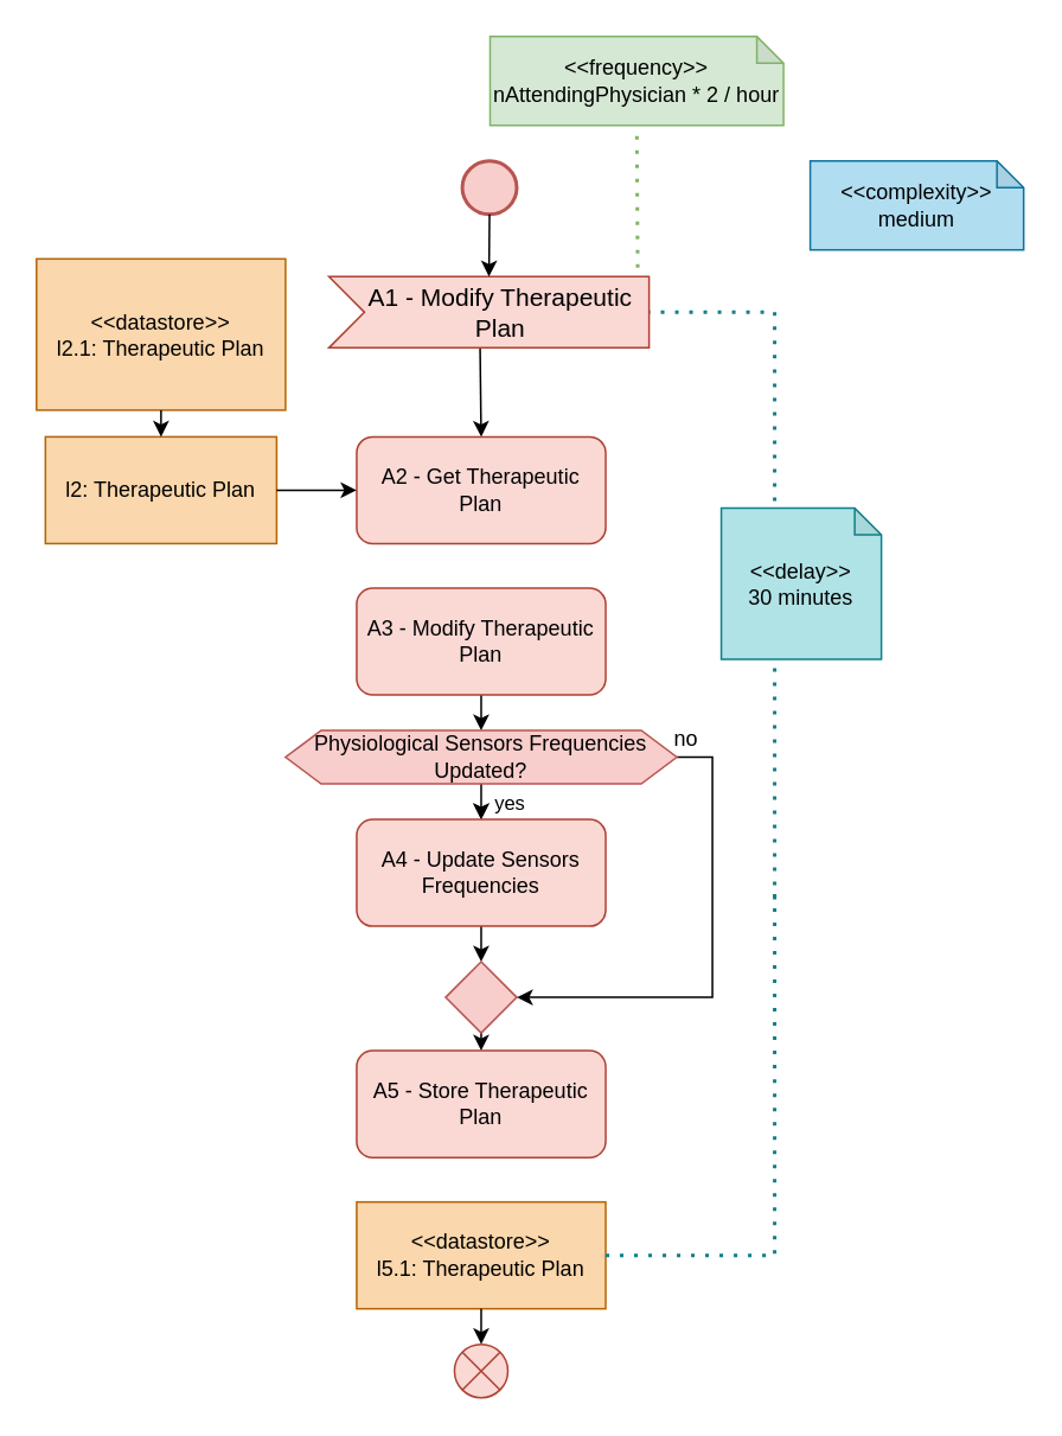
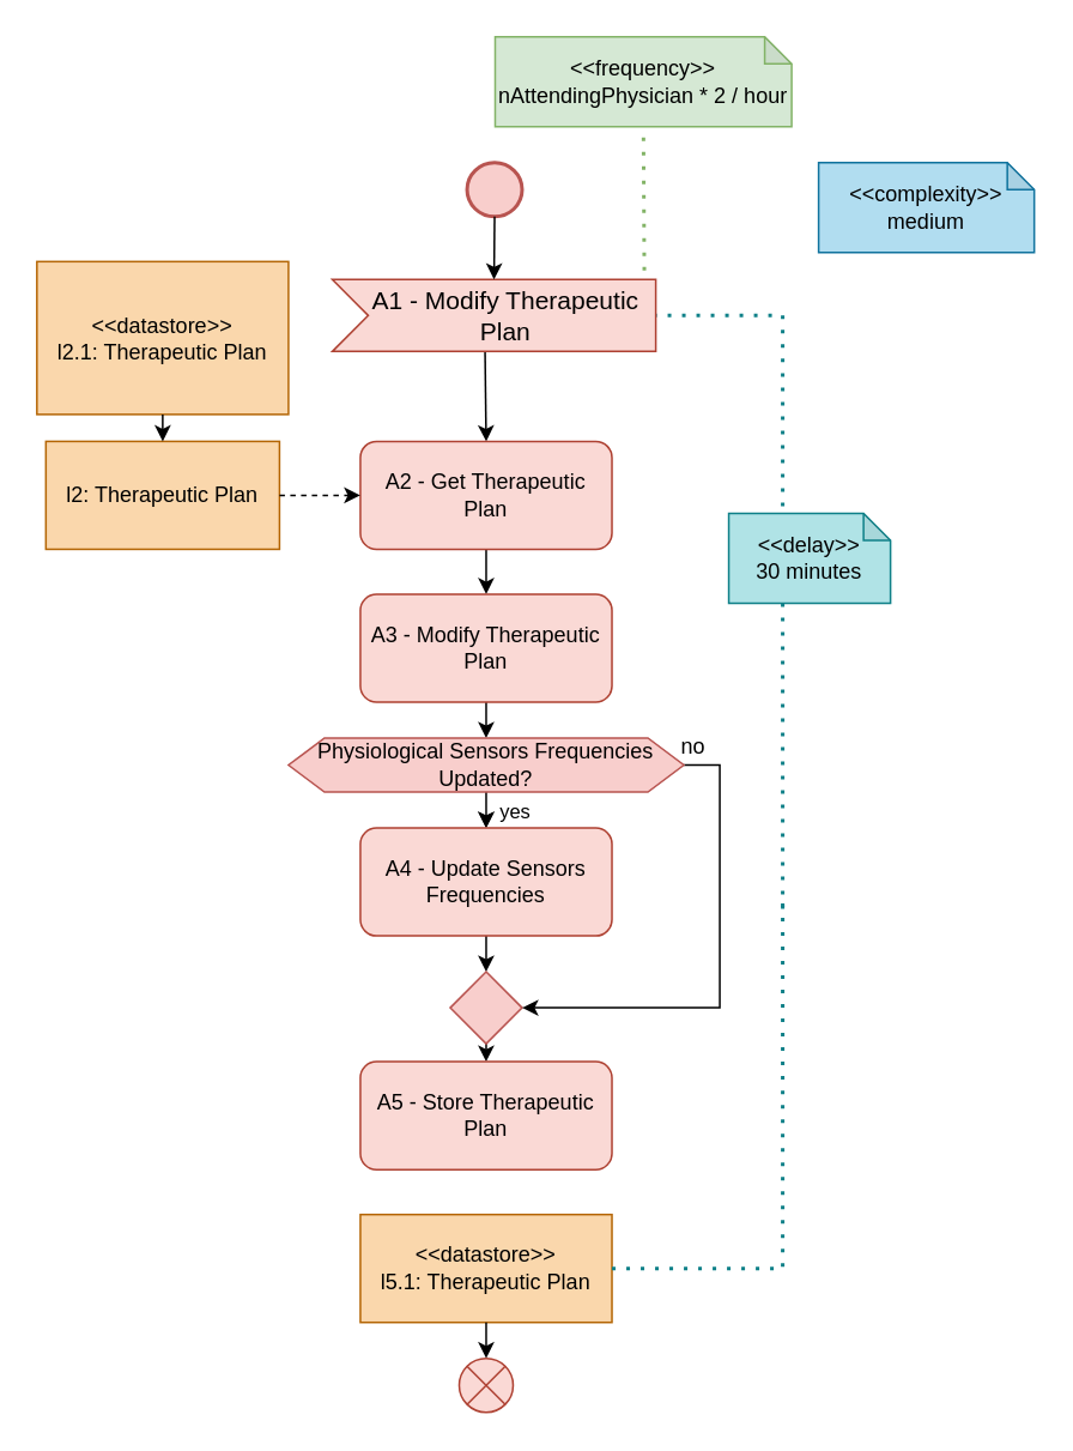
  <mxCell id="0" />
  <mxCell id="1" parent="0" />
  <mxCell id="2" value="l2: Therapeutic Plan" style="rounded=0;whiteSpace=wrap;html=1;fillColor=#fad7ac;strokeColor=#b46504;" parent="1" vertex="1"><mxGeometry x="25" y="245" width="130" height="60" as="geometry" /></mxCell>
  <mxCell id="3" value="" style="endArrow=classic;html=1;rounded=0;exitX=0;exitY=0;exitDx=85;exitDy=40;exitPerimeter=0;entryX=0.5;entryY=0;entryDx=0;entryDy=0;" parent="1" source="16" target="17" edge="1"><mxGeometry width="50" height="50" relative="1" as="geometry"><mxPoint x="275" y="325" as="sourcePoint" /><mxPoint x="325" y="275" as="targetPoint" /></mxGeometry></mxCell>
+ <mxCell id="4" value="" style="endArrow=classic;html=1;rounded=0;exitX=0.5;exitY=1;exitDx=0;exitDy=0;entryX=0.5;entryY=0;entryDx=0;entryDy=0;" parent="1" source="17" target="19" edge="1"><mxGeometry width="50" height="50" relative="1" as="geometry"><mxPoint x="275" y="325" as="sourcePoint" /><mxPoint x="270" y="345" as="targetPoint" /></mxGeometry></mxCell>
  <mxCell id="5" value="" style="endArrow=classic;html=1;rounded=0;exitX=0.5;exitY=1;exitDx=0;exitDy=0;entryX=0.5;entryY=0;entryDx=0;entryDy=0;" parent="1" source="28" target="15" edge="1"><mxGeometry width="50" height="50" relative="1" as="geometry"><mxPoint x="270" y="455" as="sourcePoint" /><mxPoint x="269.001" y="496.805" as="targetPoint" /></mxGeometry></mxCell>
  <mxCell id="6" value="&amp;lt;&amp;lt;datastore&amp;gt;&amp;gt;&lt;div&gt;l5.1: Therapeutic Plan&lt;/div&gt;" style="rounded=0;whiteSpace=wrap;html=1;fillColor=#fad7ac;strokeColor=#b46504;" parent="1" vertex="1"><mxGeometry x="200" y="675" width="140" height="60" as="geometry" /></mxCell>
  <mxCell id="7" value="" style="endArrow=classic;html=1;rounded=0;exitX=0.5;exitY=1;exitDx=0;exitDy=0;entryX=0.5;entryY=0;entryDx=0;entryDy=0;" parent="1" source="6" target="8" edge="1"><mxGeometry width="50" height="50" relative="1" as="geometry"><mxPoint x="275" y="635" as="sourcePoint" /><mxPoint x="125" y="825" as="targetPoint" /></mxGeometry></mxCell>
  <mxCell id="8" value="" style="shape=sumEllipse;perimeter=ellipsePerimeter;whiteSpace=wrap;html=1;backgroundOutline=1;fillColor=#fad9d5;strokeColor=#ae4132;" parent="1" vertex="1"><mxGeometry x="255" y="755" width="30" height="30" as="geometry" /></mxCell>
  <mxCell id="9" value="" style="endArrow=none;dashed=1;html=1;dashPattern=1 3;strokeWidth=2;rounded=0;entryX=1;entryY=0.5;entryDx=0;entryDy=0;entryPerimeter=0;fillColor=#b0e3e6;strokeColor=#0e8088;" parent="1" target="16" edge="1"><mxGeometry width="50" height="50" relative="1" as="geometry"><mxPoint x="435" y="505" as="sourcePoint" /><mxPoint x="325" y="175" as="targetPoint" /><Array as="points"><mxPoint x="435" y="345" /><mxPoint x="435" y="175" /></Array></mxGeometry></mxCell>
  <mxCell id="10" value="" style="endArrow=none;dashed=1;html=1;dashPattern=1 3;strokeWidth=2;rounded=0;exitX=1;exitY=0.5;exitDx=0;exitDy=0;fillColor=#b0e3e6;strokeColor=#0e8088;" parent="1" source="6" edge="1"><mxGeometry width="50" height="50" relative="1" as="geometry"><mxPoint x="525" y="695" as="sourcePoint" /><mxPoint x="435" y="500" as="targetPoint" /><Array as="points"><mxPoint x="435" y="705" /></Array></mxGeometry></mxCell>
- <mxCell id="11" value="&amp;lt;&amp;lt;delay&amp;gt;&amp;gt;&lt;br&gt;30 minutes" style="shape=note;whiteSpace=wrap;html=1;backgroundOutline=1;darkOpacity=0.05;size=15;fillColor=#b0e3e6;strokeColor=#0e8088;" parent="1" vertex="1"><mxGeometry x="405" y="285" width="90" height="85" as="geometry" /></mxCell>
+ <mxCell id="11" value="&amp;lt;&amp;lt;delay&amp;gt;&amp;gt;&lt;br&gt;30 minutes" style="shape=note;whiteSpace=wrap;html=1;backgroundOutline=1;darkOpacity=0.05;size=15;fillColor=#b0e3e6;strokeColor=#0e8088;" parent="1" vertex="1"><mxGeometry x="405" y="285" width="90" height="50" as="geometry" /></mxCell>
  <mxCell id="12" value="&amp;lt;&amp;lt;frequency&amp;gt;&amp;gt;&lt;br&gt;nAttendingPhysician * 2 / hour" style="shape=note;whiteSpace=wrap;html=1;backgroundOutline=1;darkOpacity=0.05;size=15;fillColor=#d5e8d4;strokeColor=#82b366;" parent="1" vertex="1"><mxGeometry x="275" y="20" width="165" height="50" as="geometry" /></mxCell>
  <mxCell id="13" value="" style="endArrow=none;dashed=1;html=1;dashPattern=1 3;strokeWidth=2;rounded=0;entryX=0.5;entryY=1;entryDx=0;entryDy=0;entryPerimeter=0;fillColor=#d5e8d4;strokeColor=#82b366;" parent="1" target="12" edge="1"><mxGeometry width="50" height="50" relative="1" as="geometry"><mxPoint x="358" y="150" as="sourcePoint" /><mxPoint x="325" y="275" as="targetPoint" /><Array as="points" /></mxGeometry></mxCell>
  <mxCell id="14" value="&amp;lt;&amp;lt;complexity&amp;gt;&amp;gt;&lt;br&gt;medium" style="shape=note;whiteSpace=wrap;html=1;backgroundOutline=1;darkOpacity=0.05;size=15;fillColor=#b1ddf0;strokeColor=#10739e;" parent="1" vertex="1"><mxGeometry x="455" width="120" height="50" as="geometry" y="90" /></mxCell>
  <mxCell id="15" value="A5 - Store Therapeutic Plan" style="rounded=1;whiteSpace=wrap;html=1;fillColor=#fad9d5;strokeColor=#ae4132;" parent="1" vertex="1"><mxGeometry x="200" y="590" width="140" height="60" as="geometry" /></mxCell>
  <mxCell id="16" value="A1 - Modify Therapeutic Plan" style="html=1;shape=mxgraph.infographic.ribbonSimple;notch1=20;notch2=0;align=center;verticalAlign=middle;fontSize=14;fontStyle=0;fillColor=#fad9d5;flipH=0;spacingRight=0;spacingLeft=14;whiteSpace=wrap;strokeColor=#ae4132;" parent="1" vertex="1"><mxGeometry x="184.38" y="155" width="180" height="40" as="geometry" /></mxCell>
  <mxCell id="17" value="A2 - Get Therapeutic Plan" style="rounded=1;whiteSpace=wrap;html=1;fillColor=#fad9d5;strokeColor=#ae4132;" parent="1" vertex="1"><mxGeometry x="200" y="245" width="140" height="60" as="geometry" /></mxCell>
  <mxCell id="18" style="edgeStyle=orthogonalEdgeStyle;rounded=0;orthogonalLoop=1;jettySize=auto;html=1;exitX=0.5;exitY=1;exitDx=0;exitDy=0;entryX=0.5;entryY=0;entryDx=0;entryDy=0;" parent="1" source="19" target="30" edge="1"><mxGeometry relative="1" as="geometry" /></mxCell>
  <mxCell id="19" value="A3 - Modify Therapeutic Plan" style="rounded=1;whiteSpace=wrap;html=1;fillColor=#fad9d5;strokeColor=#ae4132;" parent="1" vertex="1"><mxGeometry x="200" y="330" width="140" height="60" as="geometry" /></mxCell>
  <mxCell id="20" value="" style="endArrow=classic;html=1;rounded=0;exitX=0.5;exitY=1;exitDx=0;exitDy=0;entryX=0.5;entryY=0;entryDx=0;entryDy=0;" parent="1" source="30" target="27" edge="1"><mxGeometry width="50" height="50" relative="1" as="geometry"><mxPoint x="365" y="420" as="sourcePoint" /><mxPoint x="365" y="450" as="targetPoint" /></mxGeometry></mxCell>
  <mxCell id="21" value="yes" style="edgeLabel;html=1;align=center;verticalAlign=middle;resizable=0;points=[];" parent="20" vertex="1" connectable="0"><mxGeometry x="0.12" y="1" relative="1" as="geometry"><mxPoint x="14" y="-1" as="offset" /></mxGeometry></mxCell>
- <mxCell id="22" value="" style="endArrow=classic;html=1;rounded=0;exitX=1;exitY=0.5;exitDx=0;exitDy=0;entryX=0;entryY=0.5;entryDx=0;entryDy=0;" parent="1" source="2" target="17" edge="1"><mxGeometry width="50" height="50" relative="1" as="geometry"><mxPoint x="145" y="340" as="sourcePoint" /><mxPoint x="145" y="370" as="targetPoint" /></mxGeometry></mxCell>
+ <mxCell id="22" value="" style="endArrow=classic;html=1;rounded=0;exitX=1;exitY=0.5;exitDx=0;exitDy=0;entryX=0;entryY=0.5;entryDx=0;entryDy=0;dashed=1;" parent="1" source="2" target="17" edge="1"><mxGeometry width="50" height="50" relative="1" as="geometry"><mxPoint x="145" y="340" as="sourcePoint" /><mxPoint x="145" y="370" as="targetPoint" /></mxGeometry></mxCell>
  <mxCell id="23" value="&amp;lt;&amp;lt;datastore&amp;gt;&amp;gt;&lt;div&gt;l2.1: Therapeutic Plan&lt;/div&gt;" style="rounded=0;whiteSpace=wrap;html=1;fillColor=#fad7ac;strokeColor=#b46504;" parent="1" vertex="1"><mxGeometry x="20" y="145" width="140" height="85" as="geometry" /></mxCell>
  <mxCell id="24" value="" style="endArrow=classic;html=1;rounded=0;exitX=0.5;exitY=1;exitDx=0;exitDy=0;entryX=0.5;entryY=0;entryDx=0;entryDy=0;" parent="1" source="23" target="2" edge="1"><mxGeometry width="50" height="50" relative="1" as="geometry"><mxPoint x="75" y="220" as="sourcePoint" /><mxPoint x="120" y="220" as="targetPoint" /></mxGeometry></mxCell>
  <mxCell id="25" value="" style="endArrow=classic;html=1;rounded=0;exitX=0.5;exitY=1;exitDx=0;exitDy=0;entryX=0.5;entryY=0;entryDx=0;entryDy=0;" parent="1" target="27" edge="1"><mxGeometry width="50" height="50" relative="1" as="geometry"><mxPoint x="270" y="455" as="sourcePoint" /><mxPoint x="270" y="530" as="targetPoint" /></mxGeometry></mxCell>
  <mxCell id="26" style="edgeStyle=orthogonalEdgeStyle;rounded=0;orthogonalLoop=1;jettySize=auto;html=1;exitX=0.5;exitY=1;exitDx=0;exitDy=0;entryX=0.5;entryY=0;entryDx=0;entryDy=0;" parent="1" source="27" target="28" edge="1"><mxGeometry relative="1" as="geometry" /></mxCell>
  <mxCell id="27" value="A4 - Update Sensors Frequencies" style="rounded=1;whiteSpace=wrap;html=1;fillColor=#fad9d5;strokeColor=#ae4132;" parent="1" vertex="1"><mxGeometry x="200" y="460" width="140" height="60" as="geometry" /></mxCell>
  <mxCell id="28" value="" style="rhombus;whiteSpace=wrap;html=1;fillColor=#f8cecc;strokeColor=#b85450;" parent="1" vertex="1"><mxGeometry x="250" y="540" width="40" height="40" as="geometry" /></mxCell>
  <mxCell id="29" style="edgeStyle=orthogonalEdgeStyle;rounded=0;orthogonalLoop=1;jettySize=auto;html=1;exitX=1;exitY=0.5;exitDx=0;exitDy=0;entryX=1;entryY=0.5;entryDx=0;entryDy=0;" parent="1" source="30" target="28" edge="1"><mxGeometry relative="1" as="geometry" /></mxCell>
  <mxCell id="30" value="Physiological Sensors Frequencies Updated?" style="shape=hexagon;perimeter=hexagonPerimeter2;whiteSpace=wrap;html=1;fixedSize=1;fillColor=#f8cecc;strokeColor=#b85450;" parent="1" vertex="1"><mxGeometry x="160" y="410" width="220" height="30" as="geometry" /></mxCell>
  <mxCell id="31" value="no" style="text;html=1;align=center;verticalAlign=middle;resizable=0;points=[];autosize=1;strokeColor=none;fillColor=none;" parent="1" vertex="1"><mxGeometry x="365" y="400" width="40" height="30" as="geometry" /></mxCell>
  <mxCell id="32" value="" style="strokeWidth=2;html=1;shape=mxgraph.flowchart.start_2;whiteSpace=wrap;fillColor=#f8cecc;strokeColor=#b85450;" parent="1" vertex="1"><mxGeometry x="259.38" width="30.62" height="30" as="geometry" y="90" /></mxCell>
  <mxCell id="33" value="" style="endArrow=classic;html=1;rounded=0;exitX=0.5;exitY=1;exitDx=0;exitDy=0;exitPerimeter=0;entryX=0;entryY=0;entryDx=90;entryDy=0;entryPerimeter=0;" parent="1" source="32" target="16" edge="1"><mxGeometry width="50" height="50" relative="1" as="geometry"><mxPoint x="265" y="140" as="sourcePoint" /><mxPoint x="266" y="190" as="targetPoint" /></mxGeometry></mxCell>
